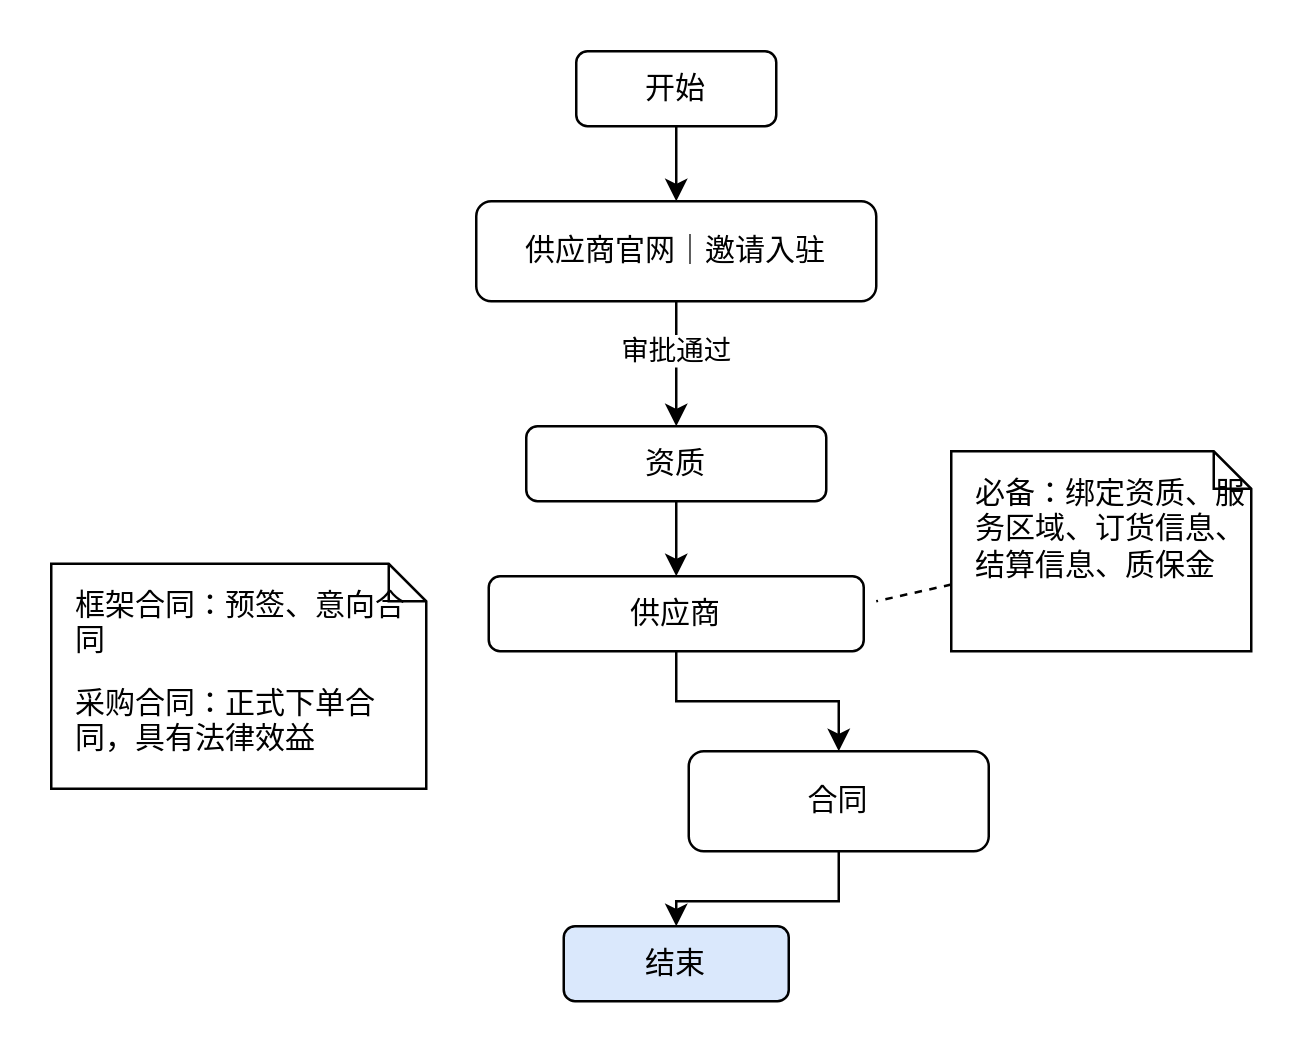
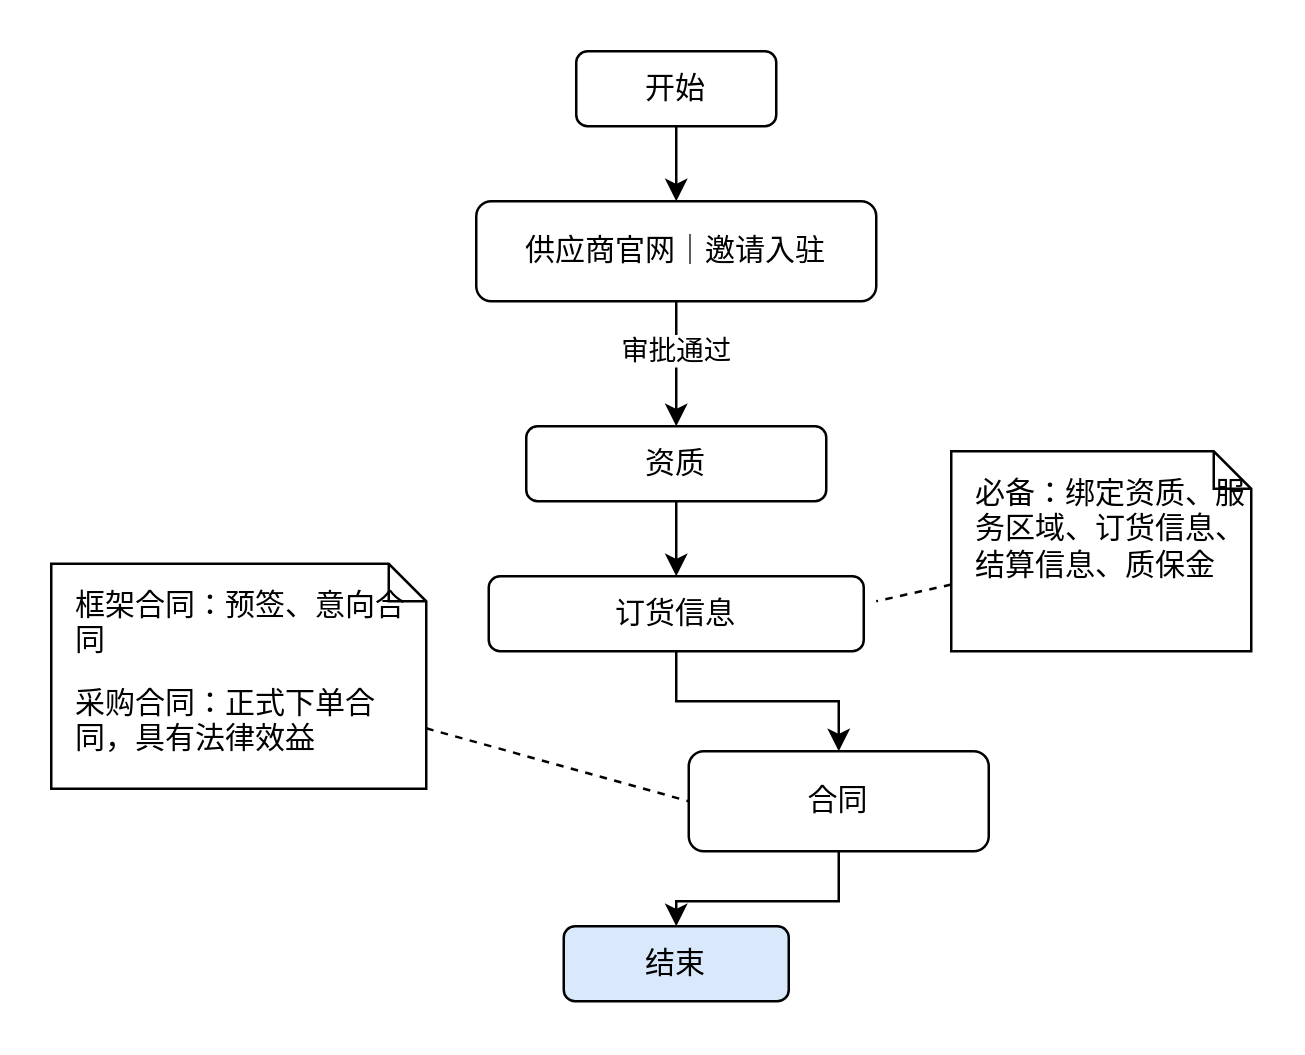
  <mxCell id="0" />
  <mxCell id="1" parent="0" />
  <mxCell id="2" value="" style="edgeStyle=orthogonalEdgeStyle;rounded=0;orthogonalLoop=1;jettySize=auto;html=1;" edge="1" parent="1" source="4" target="6"><mxGeometry relative="1" as="geometry" /></mxCell>
  <mxCell id="3" value="审批通过" style="edgeLabel;html=1;align=center;verticalAlign=middle;resizable=0;points=[];" vertex="1" connectable="0" parent="2"><mxGeometry x="-0.229" y="-1" relative="1" as="geometry"><mxPoint as="offset" /></mxGeometry></mxCell>
  <mxCell id="4" value="供应商官网｜邀请入驻" style="rounded=1;whiteSpace=wrap;html=1;" vertex="1" parent="1"><mxGeometry x="190" y="80" width="160" height="40" as="geometry" /></mxCell>
  <mxCell id="5" value="" style="edgeStyle=orthogonalEdgeStyle;rounded=0;orthogonalLoop=1;jettySize=auto;html=1;" edge="1" parent="1" source="6" target="8"><mxGeometry relative="1" as="geometry" /></mxCell>
  <mxCell id="6" value="资质" style="whiteSpace=wrap;html=1;rounded=1;" vertex="1" parent="1"><mxGeometry x="210" y="170" width="120" height="30" as="geometry" /></mxCell>
  <mxCell id="7" value="" style="edgeStyle=orthogonalEdgeStyle;rounded=0;orthogonalLoop=1;jettySize=auto;html=1;" edge="1" parent="1" source="8" target="12"><mxGeometry relative="1" as="geometry" /></mxCell>
- <mxCell id="8" value="供应商" style="whiteSpace=wrap;html=1;rounded=1;" vertex="1" parent="1"><mxGeometry x="195" y="230" width="150" height="30" as="geometry" /></mxCell>
+ <mxCell id="8" value="订货信息" style="whiteSpace=wrap;html=1;rounded=1;" vertex="1" parent="1"><mxGeometry x="195" y="230" width="150" height="30" as="geometry" /></mxCell>
  <mxCell id="9" value="&lt;p style=&quot;text-align: left; margin: 10px 0px 0px 10px;&quot;&gt;&lt;span style=&quot;&quot;&gt;必备：绑定资质、服务区域、订货信息、结算信息、质保金&lt;/span&gt;&lt;br&gt;&lt;/p&gt;" style="shape=note;html=1;size=15;spacingLeft=5;align=left;html=1;overflow=fill;whiteSpace=wrap;align=center;strokeWidth=1;" vertex="1" parent="1"><mxGeometry x="380" y="180" width="120" height="80" as="geometry" /></mxCell>
  <mxCell id="10" value="" style="rounded=0;html=1;labelBackgroundColor=none;endArrow=none;dashed=1;" edge="1" source="9" parent="1"><mxGeometry relative="1" as="geometry"><mxPoint x="350" y="240" as="targetPoint" /></mxGeometry></mxCell>
  <mxCell id="11" value="" style="edgeStyle=orthogonalEdgeStyle;rounded=0;orthogonalLoop=1;jettySize=auto;html=1;" edge="1" parent="1" source="12" target="17"><mxGeometry relative="1" as="geometry" /></mxCell>
  <mxCell id="12" value="合同" style="whiteSpace=wrap;html=1;rounded=1;" vertex="1" parent="1"><mxGeometry x="275" y="300" width="120" height="40" as="geometry" /></mxCell>
  <mxCell id="13" value="&lt;p style=&quot;margin:0px;margin-top:10px;margin-left:10px;text-align:left;&quot;&gt;框架合同：预签、意向合同&lt;/p&gt;&lt;p style=&quot;margin:0px;margin-top:10px;margin-left:10px;text-align:left;&quot;&gt;采购合同：正式下单合同，具有法律效益&lt;/p&gt;" style="shape=note;html=1;size=15;spacingLeft=5;align=left;html=1;overflow=fill;whiteSpace=wrap;align=center;" vertex="1" parent="1"><mxGeometry x="20" y="225" width="150" height="90" as="geometry" /></mxCell>
+ <mxCell id="14" value="" style="rounded=0;html=1;labelBackgroundColor=none;endArrow=none;dashed=1;entryX=0;entryY=0.5;entryDx=0;entryDy=0;" edge="1" source="13" target="12" parent="1"><mxGeometry relative="1" as="geometry"><mxPoint x="53.75" y="260" as="targetPoint" /></mxGeometry></mxCell>
  <mxCell id="15" value="" style="edgeStyle=orthogonalEdgeStyle;rounded=0;orthogonalLoop=1;jettySize=auto;html=1;" edge="1" parent="1" source="16" target="4"><mxGeometry relative="1" as="geometry" /></mxCell>
  <mxCell id="16" value="开始" style="rounded=1;whiteSpace=wrap;html=1;" vertex="1" parent="1"><mxGeometry x="230" y="20" width="80" height="30" as="geometry" /></mxCell>
  <mxCell id="17" value="结束" style="rounded=1;whiteSpace=wrap;html=1;fillColor=#dae8fc;" vertex="1" parent="1"><mxGeometry x="225" y="370" width="90" height="30" as="geometry" /></mxCell>
